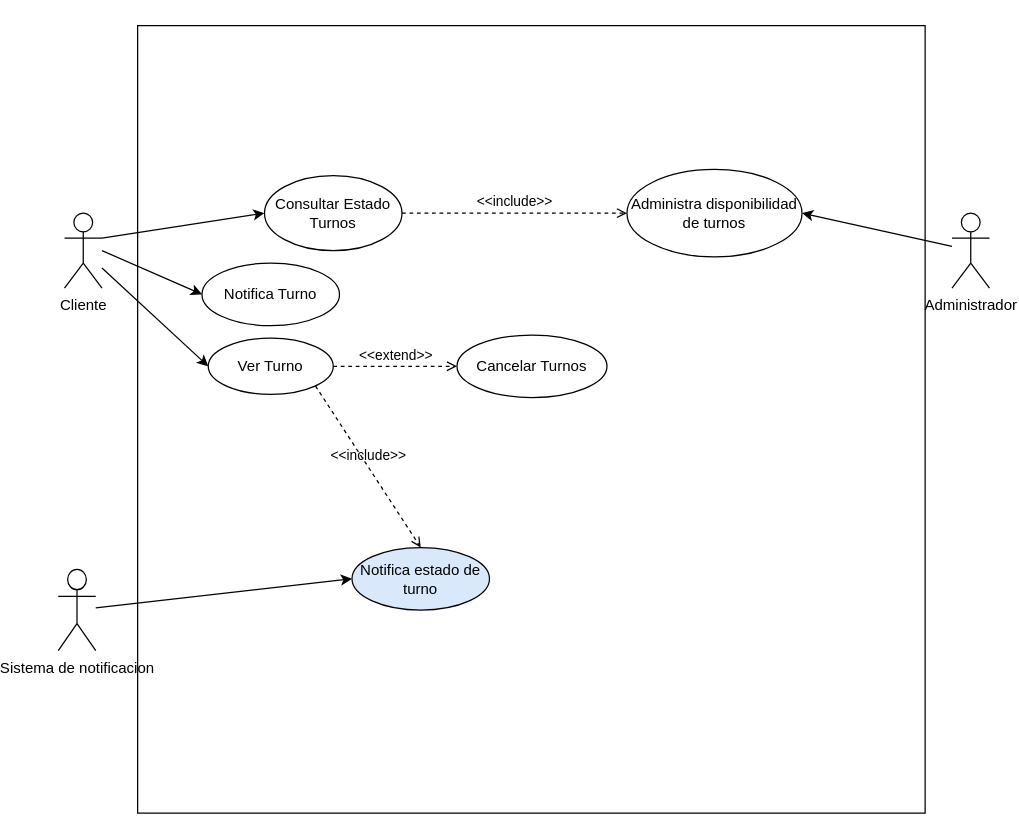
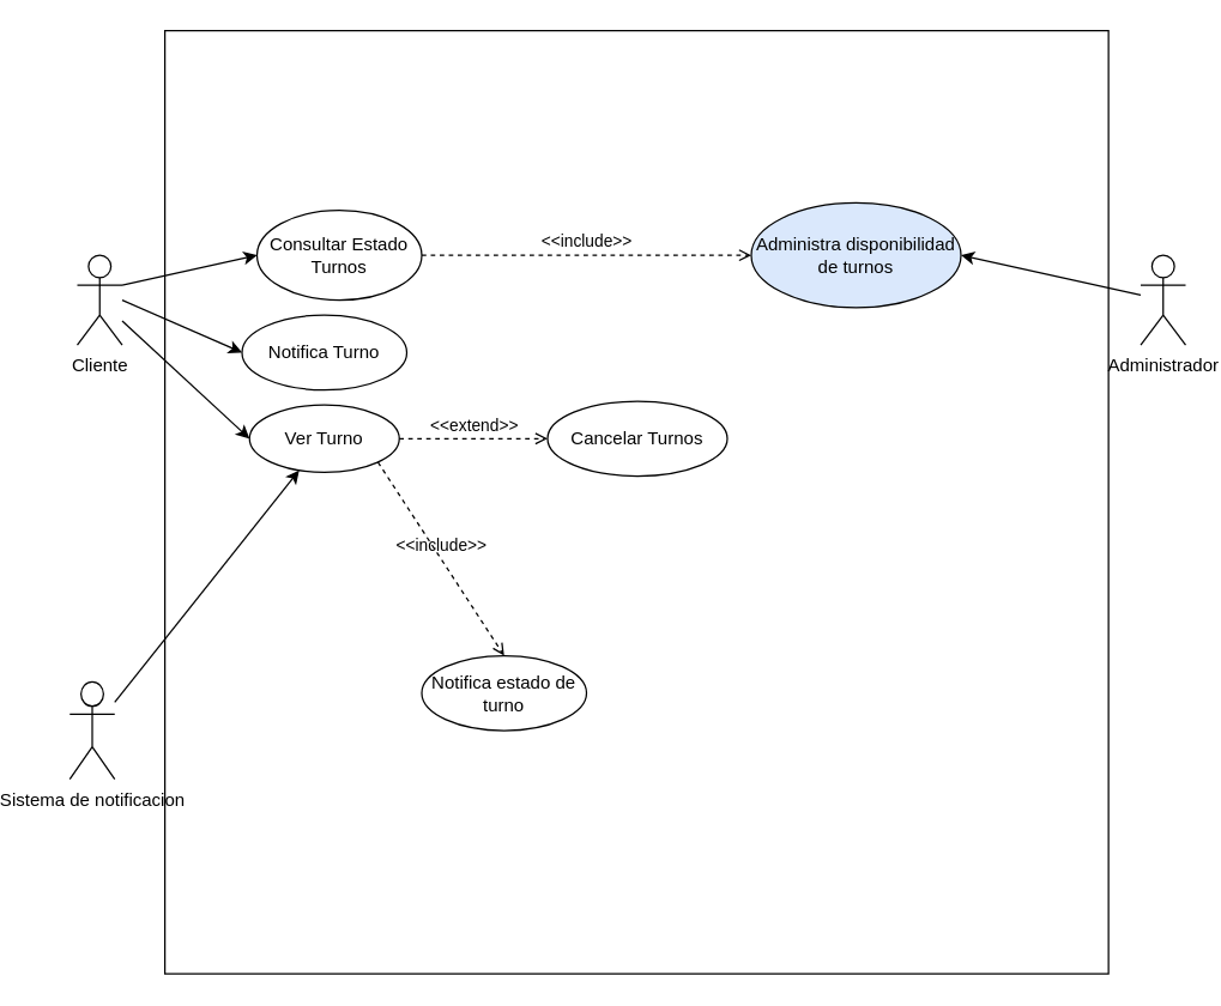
  <mxCell id="0" />
  <mxCell id="1" parent="0" />
  <mxCell id="2" value="" style="whiteSpace=wrap;html=1;aspect=fixed;" vertex="1" parent="1"><mxGeometry x="83.5" y="20" width="630" height="630" as="geometry" /></mxCell>
  <mxCell id="3" value="Cliente" style="shape=umlActor;verticalLabelPosition=bottom;verticalAlign=top;html=1;outlineConnect=0;" vertex="1" parent="1"><mxGeometry x="25" y="170" width="30" height="60" as="geometry" /></mxCell>
  <mxCell id="4" value="Administrador" style="shape=umlActor;verticalLabelPosition=bottom;verticalAlign=top;html=1;outlineConnect=0;" vertex="1" parent="1"><mxGeometry x="735" y="170" width="30" height="60" as="geometry" /></mxCell>
  <mxCell id="5" value="Sistema de notificacion" style="shape=umlActor;verticalLabelPosition=bottom;verticalAlign=top;html=1;outlineConnect=0;" vertex="1" parent="1"><mxGeometry x="20" y="455" width="30" height="65" as="geometry" /></mxCell>
  <mxCell id="6" value="" style="endArrow=classic;html=1;rounded=0;entryX=0;entryY=0.5;entryDx=0;entryDy=0;" edge="1" parent="1" source="3" target="7"><mxGeometry width="50" height="50" relative="1" as="geometry"><mxPoint x="375" y="430" as="sourcePoint" /><mxPoint x="125" y="200" as="targetPoint" /></mxGeometry></mxCell>
  <mxCell id="7" value="Ver Turno" style="ellipse;whiteSpace=wrap;html=1;" vertex="1" parent="1"><mxGeometry x="140" y="270" width="100" height="45" as="geometry" /></mxCell>
  <mxCell id="8" value="" style="endArrow=classic;html=1;rounded=0;entryX=0;entryY=0.5;entryDx=0;entryDy=0;" edge="1" parent="1" target="9"><mxGeometry width="50" height="50" relative="1" as="geometry"><mxPoint x="55" y="200" as="sourcePoint" /><mxPoint x="135" y="280" as="targetPoint" /><Array as="points" /></mxGeometry></mxCell>
  <mxCell id="9" value="Notifica Turno" style="ellipse;whiteSpace=wrap;html=1;" vertex="1" parent="1"><mxGeometry x="135" y="210" width="110" height="50" as="geometry" /></mxCell>
  <mxCell id="10" value="&amp;lt;&amp;lt;extend&amp;gt;&amp;gt;" style="html=1;verticalAlign=bottom;labelBackgroundColor=none;endArrow=open;endFill=0;dashed=1;rounded=0;exitX=1;exitY=0.5;exitDx=0;exitDy=0;entryX=0;entryY=0.5;entryDx=0;entryDy=0;" edge="1" parent="1" source="7" target="11"><mxGeometry width="160" relative="1" as="geometry"><mxPoint x="275" y="240" as="sourcePoint" /><mxPoint x="355" y="230" as="targetPoint" /></mxGeometry></mxCell>
  <mxCell id="11" value="Cancelar Turnos" style="ellipse;whiteSpace=wrap;html=1;" vertex="1" parent="1"><mxGeometry x="339" y="267.5" width="120" height="50" as="geometry" /></mxCell>
  <mxCell id="12" value="" style="endArrow=classic;html=1;rounded=0;exitX=1;exitY=0.333;exitDx=0;exitDy=0;exitPerimeter=0;entryX=0;entryY=0.5;entryDx=0;entryDy=0;" edge="1" parent="1" source="3" target="13"><mxGeometry width="50" height="50" relative="1" as="geometry"><mxPoint x="65" y="210" as="sourcePoint" /><mxPoint x="135" y="180" as="targetPoint" /></mxGeometry></mxCell>
- <mxCell id="13" value="Consultar Estado Turnos" style="ellipse;whiteSpace=wrap;html=1;" vertex="1" parent="1"><mxGeometry x="185" y="140" width="110" height="60" as="geometry" /></mxCell>
- <mxCell id="14" value="Administra disponibilidad de turnos" style="ellipse;whiteSpace=wrap;html=1;" vertex="1" parent="1"><mxGeometry x="475" y="135" width="140" height="70" as="geometry" /></mxCell>
+ <mxCell id="13" value="Consultar Estado Turnos" style="ellipse;whiteSpace=wrap;html=1;" vertex="1" parent="1"><mxGeometry x="145" y="140" width="110" height="60" as="geometry" /></mxCell>
+ <mxCell id="14" value="Administra disponibilidad de turnos" style="ellipse;whiteSpace=wrap;html=1;fillColor=#dae8fc;" vertex="1" parent="1"><mxGeometry x="475" y="135" width="140" height="70" as="geometry" /></mxCell>
  <mxCell id="15" value="&amp;lt;&amp;lt;include&amp;gt;&amp;gt;" style="html=1;verticalAlign=bottom;labelBackgroundColor=none;endArrow=open;endFill=0;dashed=1;rounded=0;exitX=1;exitY=0.5;exitDx=0;exitDy=0;entryX=0;entryY=0.5;entryDx=0;entryDy=0;" edge="1" parent="1" source="13" target="14"><mxGeometry width="160" relative="1" as="geometry"><mxPoint x="275" y="170" as="sourcePoint" /><mxPoint x="435" y="170" as="targetPoint" /></mxGeometry></mxCell>
  <mxCell id="16" value="" style="endArrow=classic;html=1;rounded=0;entryX=1;entryY=0.5;entryDx=0;entryDy=0;" edge="1" parent="1" source="4" target="14"><mxGeometry width="50" height="50" relative="1" as="geometry"><mxPoint x="575" y="270" as="sourcePoint" /><mxPoint x="665" y="250" as="targetPoint" /></mxGeometry></mxCell>
- <mxCell id="17" value="Notifica estado de turno" style="ellipse;whiteSpace=wrap;html=1;fillColor=#dae8fc;" vertex="1" parent="1"><mxGeometry x="255" y="437.5" width="110" height="50" as="geometry" /></mxCell>
- <mxCell id="18" value="" style="endArrow=classic;html=1;rounded=0;entryX=0;entryY=0.5;entryDx=0;entryDy=0;" edge="1" parent="1" source="5" target="17"><mxGeometry width="50" height="50" relative="1" as="geometry"><mxPoint x="229" y="495" as="sourcePoint" /><mxPoint x="109" y="468" as="targetPoint" /></mxGeometry></mxCell>
+ <mxCell id="17" value="Notifica estado de turno" style="ellipse;whiteSpace=wrap;html=1;" vertex="1" parent="1"><mxGeometry x="255" y="437.5" width="110" height="50" as="geometry" /></mxCell>
+ <mxCell id="18" value="" style="endArrow=classic;html=1;rounded=0;" edge="1" parent="1" source="5" target="7"><mxGeometry width="50" height="50" relative="1" as="geometry"><mxPoint x="229" y="495" as="sourcePoint" /><mxPoint x="109" y="468" as="targetPoint" /></mxGeometry></mxCell>
  <mxCell id="19" value="&amp;lt;&amp;lt;include&amp;gt;&amp;gt;" style="html=1;verticalAlign=bottom;labelBackgroundColor=none;endArrow=open;endFill=0;dashed=1;rounded=0;exitX=1;exitY=1;exitDx=0;exitDy=0;entryX=0.5;entryY=0;entryDx=0;entryDy=0;" edge="1" parent="1" source="7" target="17"><mxGeometry width="160" relative="1" as="geometry"><mxPoint x="235" y="390" as="sourcePoint" /><mxPoint x="395" y="390" as="targetPoint" /></mxGeometry></mxCell>
